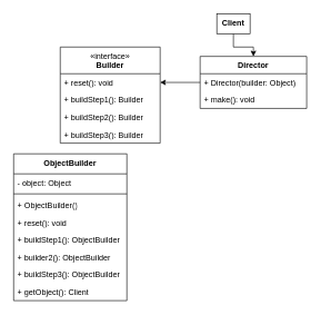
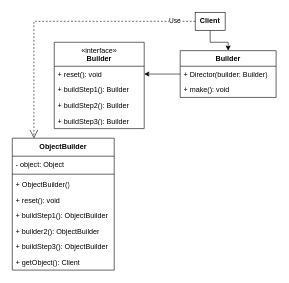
  <mxCell id="0" />
  <mxCell id="1" parent="0" />
  <mxCell id="2" style="edgeStyle=orthogonalEdgeStyle;rounded=0;orthogonalLoop=1;jettySize=auto;html=1;entryX=0.5;entryY=0;entryDx=0;entryDy=0;" parent="1" source="3" target="18" edge="1"><mxGeometry relative="1" as="geometry" /></mxCell>
  <mxCell id="3" value="Client" style="html=1;whiteSpace=wrap;fontSize=12;fontStyle=1" parent="1" vertex="1"><mxGeometry x="325" y="20" width="50" height="30" as="geometry" /></mxCell>
  <mxCell id="4" value="&lt;span style=&quot;font-weight: 400;&quot;&gt;«interface»&lt;/span&gt;&lt;br style=&quot;font-weight: 400;&quot;&gt;&lt;b&gt;Builder&lt;/b&gt;" style="swimlane;fontStyle=1;align=center;verticalAlign=top;childLayout=stackLayout;horizontal=1;startSize=40;horizontalStack=0;resizeParent=1;resizeParentMax=0;resizeLast=0;collapsible=1;marginBottom=0;whiteSpace=wrap;html=1;" parent="1" vertex="1"><mxGeometry x="90" y="70" width="150" height="144" as="geometry" /></mxCell>
  <mxCell id="5" value="+ reset(): void" style="text;strokeColor=none;fillColor=none;align=left;verticalAlign=top;spacingLeft=4;spacingRight=4;overflow=hidden;rotatable=0;points=[[0,0.5],[1,0.5]];portConstraint=eastwest;whiteSpace=wrap;html=1;" parent="4" vertex="1"><mxGeometry y="40" width="150" height="26" as="geometry" /></mxCell>
  <mxCell id="6" value="+ buildStep1(): Builder" style="text;strokeColor=none;fillColor=none;align=left;verticalAlign=top;spacingLeft=4;spacingRight=4;overflow=hidden;rotatable=0;points=[[0,0.5],[1,0.5]];portConstraint=eastwest;whiteSpace=wrap;html=1;" parent="4" vertex="1"><mxGeometry y="66" width="150" height="26" as="geometry" /></mxCell>
  <mxCell id="7" value="+ buildStep2(): Builder" style="text;strokeColor=none;fillColor=none;align=left;verticalAlign=top;spacingLeft=4;spacingRight=4;overflow=hidden;rotatable=0;points=[[0,0.5],[1,0.5]];portConstraint=eastwest;whiteSpace=wrap;html=1;" vertex="1" parent="4"><mxGeometry y="92" width="150" height="26" as="geometry" /></mxCell>
  <mxCell id="8" value="+ buildStep3(): Builder" style="text;strokeColor=none;fillColor=none;align=left;verticalAlign=top;spacingLeft=4;spacingRight=4;overflow=hidden;rotatable=0;points=[[0,0.5],[1,0.5]];portConstraint=eastwest;whiteSpace=wrap;html=1;" vertex="1" parent="4"><mxGeometry y="118" width="150" height="26" as="geometry" /></mxCell>
  <mxCell id="9" value="&lt;b&gt;ObjectBuilder&lt;/b&gt;" style="swimlane;fontStyle=1;align=center;verticalAlign=top;childLayout=stackLayout;horizontal=1;startSize=30;horizontalStack=0;resizeParent=1;resizeParentMax=0;resizeLast=0;collapsible=1;marginBottom=0;whiteSpace=wrap;html=1;" parent="1" vertex="1"><mxGeometry x="20" y="230" width="170" height="220" as="geometry" /></mxCell>
  <mxCell id="10" value="- object: Object" style="text;strokeColor=none;fillColor=none;align=left;verticalAlign=top;spacingLeft=4;spacingRight=4;overflow=hidden;rotatable=0;points=[[0,0.5],[1,0.5]];portConstraint=eastwest;whiteSpace=wrap;html=1;" parent="9" vertex="1"><mxGeometry y="30" width="170" height="26" as="geometry" /></mxCell>
  <mxCell id="11" value="" style="line;strokeWidth=1;fillColor=none;align=left;verticalAlign=middle;spacingTop=-1;spacingLeft=3;spacingRight=3;rotatable=0;labelPosition=right;points=[];portConstraint=eastwest;strokeColor=inherit;" parent="9" vertex="1"><mxGeometry y="56" width="170" height="8" as="geometry" /></mxCell>
  <mxCell id="12" value="+ ObjectBuilder()" style="text;strokeColor=none;fillColor=none;align=left;verticalAlign=top;spacingLeft=4;spacingRight=4;overflow=hidden;rotatable=0;points=[[0,0.5],[1,0.5]];portConstraint=eastwest;whiteSpace=wrap;html=1;" parent="9" vertex="1"><mxGeometry y="64" width="170" height="26" as="geometry" /></mxCell>
  <mxCell id="13" value="+ reset(): void" style="text;strokeColor=none;fillColor=none;align=left;verticalAlign=top;spacingLeft=4;spacingRight=4;overflow=hidden;rotatable=0;points=[[0,0.5],[1,0.5]];portConstraint=eastwest;whiteSpace=wrap;html=1;" parent="9" vertex="1"><mxGeometry y="90" width="170" height="26" as="geometry" /></mxCell>
  <mxCell id="14" value="+ buildStep1(): ObjectBuilder" style="text;strokeColor=none;fillColor=none;align=left;verticalAlign=top;spacingLeft=4;spacingRight=4;overflow=hidden;rotatable=0;points=[[0,0.5],[1,0.5]];portConstraint=eastwest;whiteSpace=wrap;html=1;" parent="9" vertex="1"><mxGeometry y="116" width="170" height="26" as="geometry" /></mxCell>
  <mxCell id="15" value="+ builder2(): ObjectBuilder" style="text;strokeColor=none;fillColor=none;align=left;verticalAlign=top;spacingLeft=4;spacingRight=4;overflow=hidden;rotatable=0;points=[[0,0.5],[1,0.5]];portConstraint=eastwest;whiteSpace=wrap;html=1;" vertex="1" parent="9"><mxGeometry y="142" width="170" height="26" as="geometry" /></mxCell>
  <mxCell id="16" value="+ buildStep3(): ObjectBuilder" style="text;strokeColor=none;fillColor=none;align=left;verticalAlign=top;spacingLeft=4;spacingRight=4;overflow=hidden;rotatable=0;points=[[0,0.5],[1,0.5]];portConstraint=eastwest;whiteSpace=wrap;html=1;" vertex="1" parent="9"><mxGeometry y="168" width="170" height="26" as="geometry" /></mxCell>
  <mxCell id="17" value="+ getObject(): Client" style="text;strokeColor=none;fillColor=none;align=left;verticalAlign=top;spacingLeft=4;spacingRight=4;overflow=hidden;rotatable=0;points=[[0,0.5],[1,0.5]];portConstraint=eastwest;whiteSpace=wrap;html=1;" parent="9" vertex="1"><mxGeometry y="194" width="170" height="26" as="geometry" /></mxCell>
- <mxCell id="18" value="Director" style="swimlane;fontStyle=1;align=center;verticalAlign=top;childLayout=stackLayout;horizontal=1;startSize=26;horizontalStack=0;resizeParent=1;resizeParentMax=0;resizeLast=0;collapsible=1;marginBottom=0;whiteSpace=wrap;html=1;" parent="1" vertex="1"><mxGeometry x="300" y="84" width="160" height="78" as="geometry" /></mxCell>
- <mxCell id="19" value="+ Director(builder: Object)" style="text;strokeColor=none;fillColor=none;align=left;verticalAlign=top;spacingLeft=4;spacingRight=4;overflow=hidden;rotatable=0;points=[[0,0.5],[1,0.5]];portConstraint=eastwest;whiteSpace=wrap;html=1;" parent="18" vertex="1"><mxGeometry y="26" width="160" height="26" as="geometry" /></mxCell>
+ <mxCell id="18" value="Builder" style="swimlane;fontStyle=1;align=center;verticalAlign=top;childLayout=stackLayout;horizontal=1;startSize=26;horizontalStack=0;resizeParent=1;resizeParentMax=0;resizeLast=0;collapsible=1;marginBottom=0;whiteSpace=wrap;html=1;" parent="1" vertex="1"><mxGeometry x="300" y="84" width="160" height="78" as="geometry" /></mxCell>
+ <mxCell id="19" value="+ Director(builder: Builder)" style="text;strokeColor=none;fillColor=none;align=left;verticalAlign=top;spacingLeft=4;spacingRight=4;overflow=hidden;rotatable=0;points=[[0,0.5],[1,0.5]];portConstraint=eastwest;whiteSpace=wrap;html=1;" parent="18" vertex="1"><mxGeometry y="26" width="160" height="26" as="geometry" /></mxCell>
  <mxCell id="20" value="+ make(): void" style="text;strokeColor=none;fillColor=none;align=left;verticalAlign=top;spacingLeft=4;spacingRight=4;overflow=hidden;rotatable=0;points=[[0,0.5],[1,0.5]];portConstraint=eastwest;whiteSpace=wrap;html=1;" parent="18" vertex="1"><mxGeometry y="52" width="160" height="26" as="geometry" /></mxCell>
  <mxCell id="21" style="edgeStyle=orthogonalEdgeStyle;rounded=0;orthogonalLoop=1;jettySize=auto;html=1;entryX=1;entryY=0.5;entryDx=0;entryDy=0;exitX=0;exitY=0.5;exitDx=0;exitDy=0;" parent="1" source="19" target="5" edge="1"><mxGeometry relative="1" as="geometry"><mxPoint x="360" y="149" as="sourcePoint" /></mxGeometry></mxCell>
+ <mxCell id="22" value="Use" style="endArrow=open;endSize=12;dashed=1;html=1;rounded=0;exitX=0;exitY=0.5;exitDx=0;exitDy=0;entryX=0.212;entryY=0.001;entryDx=0;entryDy=0;entryPerimeter=0;" parent="1" source="3" target="9" edge="1"><mxGeometry x="-0.854" width="160" relative="1" as="geometry"><mxPoint x="-100" y="60" as="sourcePoint" /><mxPoint x="-20" y="121" as="targetPoint" /><Array as="points"><mxPoint x="56" y="35" /></Array><mxPoint as="offset" /></mxGeometry></mxCell>
